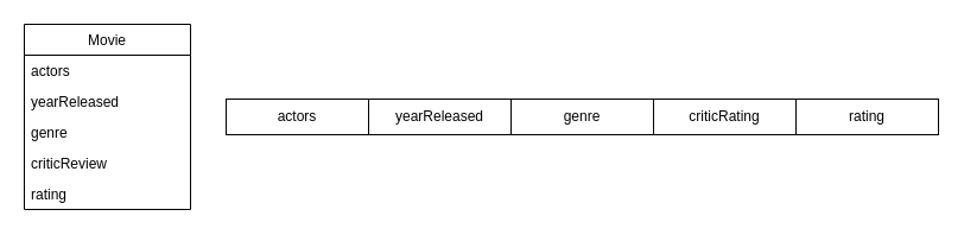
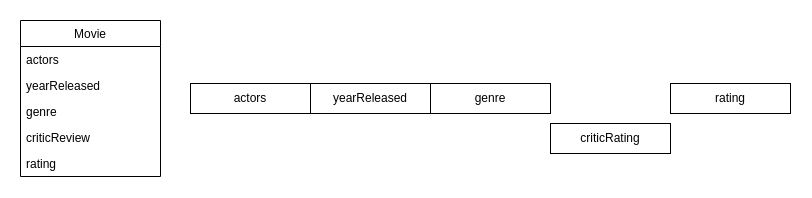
  <mxCell id="0" />
  <mxCell id="1" parent="0" />
  <mxCell id="2" value="Movie" style="swimlane;fontStyle=0;childLayout=stackLayout;horizontal=1;startSize=26;fillColor=none;horizontalStack=0;resizeParent=1;resizeParentMax=0;resizeLast=0;collapsible=1;marginBottom=0;" vertex="1" parent="1"><mxGeometry x="20" y="20" width="140" height="156" as="geometry" /></mxCell>
  <mxCell id="3" value="actors" style="text;strokeColor=none;fillColor=none;align=left;verticalAlign=top;spacingLeft=4;spacingRight=4;overflow=hidden;rotatable=0;points=[[0,0.5],[1,0.5]];portConstraint=eastwest;" vertex="1" parent="2"><mxGeometry y="26" width="140" height="26" as="geometry" /></mxCell>
  <mxCell id="4" value="yearReleased" style="text;strokeColor=none;fillColor=none;align=left;verticalAlign=top;spacingLeft=4;spacingRight=4;overflow=hidden;rotatable=0;points=[[0,0.5],[1,0.5]];portConstraint=eastwest;" vertex="1" parent="2"><mxGeometry y="52" width="140" height="26" as="geometry" /></mxCell>
  <mxCell id="5" value="genre" style="text;strokeColor=none;fillColor=none;align=left;verticalAlign=top;spacingLeft=4;spacingRight=4;overflow=hidden;rotatable=0;points=[[0,0.5],[1,0.5]];portConstraint=eastwest;" vertex="1" parent="2"><mxGeometry y="78" width="140" height="26" as="geometry" /></mxCell>
  <mxCell id="6" value="criticReview" style="text;strokeColor=none;fillColor=none;align=left;verticalAlign=top;spacingLeft=4;spacingRight=4;overflow=hidden;rotatable=0;points=[[0,0.5],[1,0.5]];portConstraint=eastwest;" vertex="1" parent="2"><mxGeometry y="104" width="140" height="26" as="geometry" /></mxCell>
  <mxCell id="7" value="rating" style="text;strokeColor=none;fillColor=none;align=left;verticalAlign=top;spacingLeft=4;spacingRight=4;overflow=hidden;rotatable=0;points=[[0,0.5],[1,0.5]];portConstraint=eastwest;" vertex="1" parent="2"><mxGeometry y="130" width="140" height="26" as="geometry" /></mxCell>
  <mxCell id="8" value="actors" style="rounded=0;whiteSpace=wrap;html=1;" vertex="1" parent="1"><mxGeometry x="190" y="83" width="120" height="30" as="geometry" /></mxCell>
  <mxCell id="9" value="yearReleased&lt;span style=&quot;color: rgba(0 , 0 , 0 , 0) ; font-family: monospace ; font-size: 0px&quot;&gt;%3CmxGraphModel%3E%3Croot%3E%3CmxCell%20id%3D%220%22%2F%3E%3CmxCell%20id%3D%221%22%20parent%3D%220%22%2F%3E%3CmxCell%20id%3D%222%22%20value%3D%22actors%22%20style%3D%22rounded%3D0%3BwhiteSpace%3Dwrap%3Bhtml%3D1%3B%22%20vertex%3D%221%22%20parent%3D%221%22%3E%3CmxGeometry%20x%3D%22270%22%20y%3D%22100%22%20width%3D%22120%22%20height%3D%2230%22%20as%3D%22geometry%22%2F%3E%3C%2FmxCell%3E%3C%2Froot%3E%3C%2FmxGraphModel%3E&lt;/span&gt;" style="rounded=0;whiteSpace=wrap;html=1;" vertex="1" parent="1"><mxGeometry x="310" y="83" width="120" height="30" as="geometry" /></mxCell>
  <mxCell id="10" value="genre&lt;span style=&quot;color: rgba(0 , 0 , 0 , 0) ; font-family: monospace ; font-size: 0px&quot;&gt;%3CmxGraphModel%3E%3Croot%3E%3CmxCell%20id%3D%220%22%2F%3E%3CmxCell%20id%3D%221%22%20parent%3D%220%22%2F%3E%3CmxCell%20id%3D%222%22%20value%3D%22yearReleased%26lt%3Bspan%20style%3D%26quot%3Bcolor%3A%20rgba(0%20%2C%200%20%2C%200%20%2C%200)%20%3B%20font-family%3A%20monospace%20%3B%20font-size%3A%200px%26quot%3B%26gt%3B%253CmxGraphModel%253E%253Croot%253E%253CmxCell%2520id%253D%25220%2522%252F%253E%253CmxCell%2520id%253D%25221%2522%2520parent%253D%25220%2522%252F%253E%253CmxCell%2520id%253D%25222%2522%2520value%253D%2522actors%2522%2520style%253D%2522rounded%253D0%253BwhiteSpace%253Dwrap%253Bhtml%253D1%253B%2522%2520vertex%253D%25221%2522%2520parent%253D%25221%2522%253E%253CmxGeometry%2520x%253D%2522270%2522%2520y%253D%2522100%2522%2520width%253D%2522120%2522%2520height%253D%252230%2522%2520as%253D%2522geometry%2522%252F%253E%253C%252FmxCell%253E%253C%252Froot%253E%253C%252FmxGraphModel%253E%26lt%3B%2Fspan%26gt%3B%22%20style%3D%22rounded%3D0%3BwhiteSpace%3Dwrap%3Bhtml%3D1%3B%22%20vertex%3D%221%22%20parent%3D%221%22%3E%3CmxGeometry%20x%3D%22390%22%20y%3D%22100%22%20width%3D%22120%22%20height%3D%2230%22%20as%3D%22geometry%22%2F%3E%3C%2FmxCell%3E%3C%2Froot%3E%3C%2FmxGraphModel%3E&lt;/span&gt;" style="rounded=0;whiteSpace=wrap;html=1;" vertex="1" parent="1"><mxGeometry x="430" y="83" width="120" height="30" as="geometry" /></mxCell>
- <mxCell id="11" value="criticRating" style="rounded=0;whiteSpace=wrap;html=1;" vertex="1" parent="1"><mxGeometry x="550" y="83" width="120" height="30" as="geometry" /></mxCell>
+ <mxCell id="11" value="criticRating" style="rounded=0;whiteSpace=wrap;html=1;" vertex="1" parent="1"><mxGeometry x="550" y="123" width="120" height="30" as="geometry" /></mxCell>
  <mxCell id="12" value="rating" style="rounded=0;whiteSpace=wrap;html=1;" vertex="1" parent="1"><mxGeometry x="670" y="83" width="120" height="30" as="geometry" /></mxCell>
